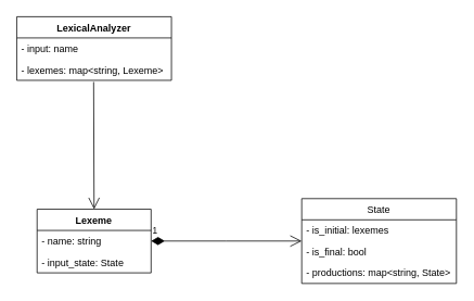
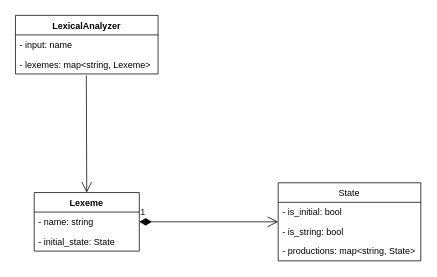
  <mxCell id="0" />
  <mxCell id="1" parent="0" />
  <mxCell id="2" value="LexicalAnalyzer" style="swimlane;fontStyle=1;childLayout=stackLayout;horizontal=1;startSize=26;fillColor=none;horizontalStack=0;resizeParent=1;resizeParentMax=0;resizeLast=0;collapsible=1;marginBottom=0;" vertex="1" parent="1"><mxGeometry x="20" y="20" width="190" height="78" as="geometry" /></mxCell>
  <mxCell id="3" value="- input: name&#10;" style="text;strokeColor=none;fillColor=none;align=left;verticalAlign=top;spacingLeft=4;spacingRight=4;overflow=hidden;rotatable=0;points=[[0,0.5],[1,0.5]];portConstraint=eastwest;" vertex="1" parent="2"><mxGeometry y="26" width="190" height="26" as="geometry" /></mxCell>
  <mxCell id="4" value="- lexemes: map&lt;string, Lexeme&gt;" style="text;strokeColor=none;fillColor=none;align=left;verticalAlign=top;spacingLeft=4;spacingRight=4;overflow=hidden;rotatable=0;points=[[0,0.5],[1,0.5]];portConstraint=eastwest;" vertex="1" parent="2"><mxGeometry y="52" width="190" height="26" as="geometry" /></mxCell>
  <mxCell id="5" value="Lexeme" style="swimlane;fontStyle=1;childLayout=stackLayout;horizontal=1;startSize=26;fillColor=none;horizontalStack=0;resizeParent=1;resizeParentMax=0;resizeLast=0;collapsible=1;marginBottom=0;" vertex="1" parent="1"><mxGeometry x="45" y="256" width="140" height="78" as="geometry" /></mxCell>
  <mxCell id="6" value="- name: string" style="text;strokeColor=none;fillColor=none;align=left;verticalAlign=top;spacingLeft=4;spacingRight=4;overflow=hidden;rotatable=0;points=[[0,0.5],[1,0.5]];portConstraint=eastwest;" vertex="1" parent="5"><mxGeometry y="26" width="140" height="26" as="geometry" /></mxCell>
- <mxCell id="7" value="- input_state: State" style="text;strokeColor=none;fillColor=none;align=left;verticalAlign=top;spacingLeft=4;spacingRight=4;overflow=hidden;rotatable=0;points=[[0,0.5],[1,0.5]];portConstraint=eastwest;" vertex="1" parent="5"><mxGeometry y="52" width="140" height="26" as="geometry" /></mxCell>
+ <mxCell id="7" value="- initial_state: State" style="text;strokeColor=none;fillColor=none;align=left;verticalAlign=top;spacingLeft=4;spacingRight=4;overflow=hidden;rotatable=0;points=[[0,0.5],[1,0.5]];portConstraint=eastwest;" vertex="1" parent="5"><mxGeometry y="52" width="140" height="26" as="geometry" /></mxCell>
  <mxCell id="8" value="State" style="swimlane;fontStyle=0;childLayout=stackLayout;horizontal=1;startSize=26;fillColor=none;horizontalStack=0;resizeParent=1;resizeParentMax=0;resizeLast=0;collapsible=1;marginBottom=0;" vertex="1" parent="1"><mxGeometry x="370" y="243" width="190" height="104" as="geometry" /></mxCell>
- <mxCell id="9" value="- is_initial: lexemes" style="text;strokeColor=none;fillColor=none;align=left;verticalAlign=top;spacingLeft=4;spacingRight=4;overflow=hidden;rotatable=0;points=[[0,0.5],[1,0.5]];portConstraint=eastwest;" vertex="1" parent="8"><mxGeometry y="26" width="190" height="26" as="geometry" /></mxCell>
- <mxCell id="10" value="- is_final: bool" style="text;strokeColor=none;fillColor=none;align=left;verticalAlign=top;spacingLeft=4;spacingRight=4;overflow=hidden;rotatable=0;points=[[0,0.5],[1,0.5]];portConstraint=eastwest;" vertex="1" parent="8"><mxGeometry y="52" width="190" height="26" as="geometry" /></mxCell>
+ <mxCell id="9" value="- is_initial: bool" style="text;strokeColor=none;fillColor=none;align=left;verticalAlign=top;spacingLeft=4;spacingRight=4;overflow=hidden;rotatable=0;points=[[0,0.5],[1,0.5]];portConstraint=eastwest;" vertex="1" parent="8"><mxGeometry y="26" width="190" height="26" as="geometry" /></mxCell>
+ <mxCell id="10" value="- is_string: bool" style="text;strokeColor=none;fillColor=none;align=left;verticalAlign=top;spacingLeft=4;spacingRight=4;overflow=hidden;rotatable=0;points=[[0,0.5],[1,0.5]];portConstraint=eastwest;" vertex="1" parent="8"><mxGeometry y="52" width="190" height="26" as="geometry" /></mxCell>
  <mxCell id="11" value="- productions: map&lt;string, State&gt;" style="text;strokeColor=none;fillColor=none;align=left;verticalAlign=top;spacingLeft=4;spacingRight=4;overflow=hidden;rotatable=0;points=[[0,0.5],[1,0.5]];portConstraint=eastwest;" vertex="1" parent="8"><mxGeometry y="78" width="190" height="26" as="geometry" /></mxCell>
  <mxCell id="12" value="1" style="endArrow=open;html=1;endSize=12;startArrow=diamondThin;startSize=14;startFill=1;edgeStyle=orthogonalEdgeStyle;align=left;verticalAlign=bottom;rounded=0;" edge="1" parent="1" source="6"><mxGeometry x="-1" y="3" relative="1" as="geometry"><mxPoint x="200" y="260" as="sourcePoint" /><mxPoint x="370" y="295" as="targetPoint" /></mxGeometry></mxCell>
  <mxCell id="13" value="" style="endArrow=open;endFill=1;endSize=12;html=1;rounded=0;exitX=0.497;exitY=1.077;exitDx=0;exitDy=0;exitPerimeter=0;entryX=0.5;entryY=0;entryDx=0;entryDy=0;" edge="1" parent="1" source="4" target="5"><mxGeometry width="160" relative="1" as="geometry"><mxPoint x="180" y="260" as="sourcePoint" /><mxPoint x="310" y="210" as="targetPoint" /></mxGeometry></mxCell>
